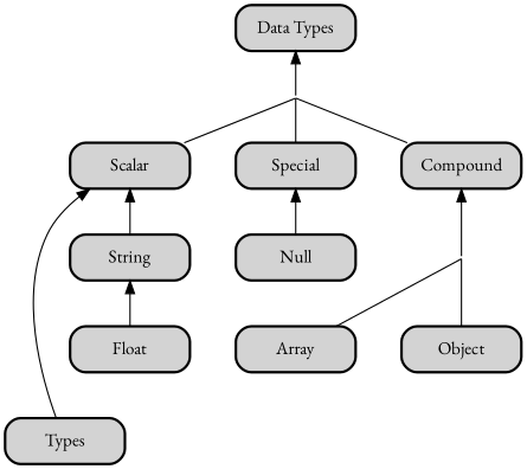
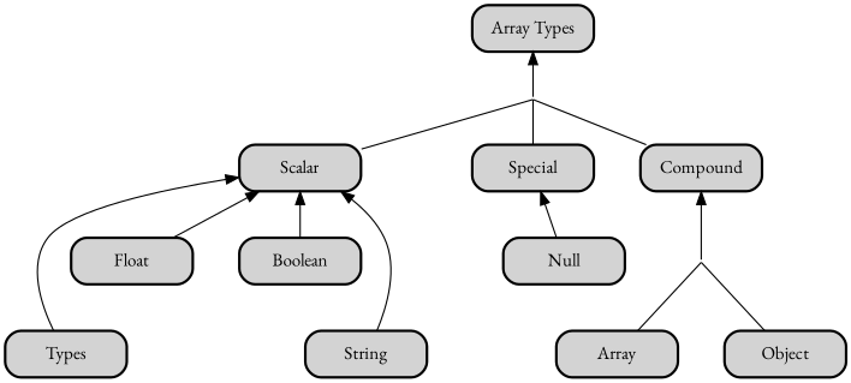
  digraph {
    fontname="EB Garamond"
    nodesep=0.5
    node [fixedsize=true fontname="EB Garamond" shape=box style="rounded,filled,bold"]
    edge [dir=back fontname="EB Garamond"]
-   n1 [label="Data Types" width=1.3]
+   n1 [label="Array Types" width=1.3]
    p0 [shape=point style=invis width=0]
    Scalar [width=1.3]
    Special [width=1.3]
    Compound [width=1.3]
    n6 [label=Types width=1.3]
+   Boolean [width=1.3]
    Float [width=1.3]
    String [width=1.3]
    Null [width=1.3]
    p3 [shape=point style=invis width=0]
    p1 [shape=point style=invis width=0]
    p2 [shape=point style=invis width=0]
    Array [width=1.3]
    Object [width=1.3]
    n1 -> p0
    p0 -> Scalar [dir=none]
    p0 -> Special [dir=none]
    p0 -> Compound [dir=none]
    Scalar -> n6
-   String -> Float
+   Scalar -> Boolean
+   Scalar -> Float
    Scalar -> String
    Special -> Null
    Compound -> p3
+   Boolean -> String [style=invis]
    Float -> n6 [style=invis]
    p3 -> Array [dir=none]
    p3 -> Object [dir=none]
  }
